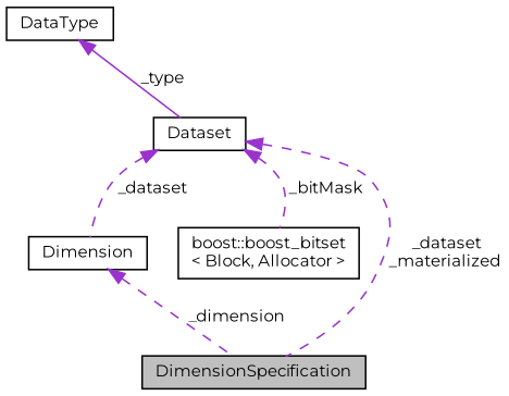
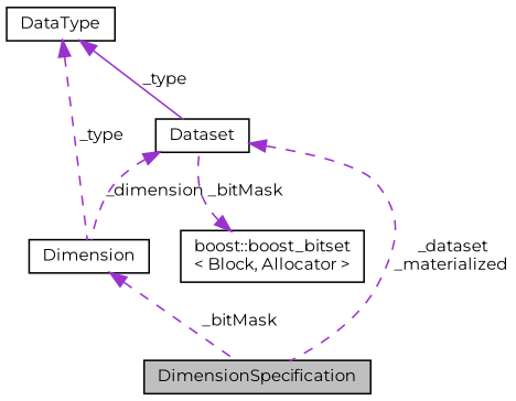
  digraph {
    fontname=Montserrat
    node [color=black fillcolor=white fontname=Montserrat fontsize=10 shape=record style=filled]
    edge [color=darkorchid3 dir=back fontname=Montserrat fontsize=10 labelfontname=Helvetica labelfontsize=10 style=dashed]
    n1 [fillcolor=grey75 fontcolor=black height=0.2 label=DimensionSpecification width=0.4]
    n2 [height=0.2 label=Dataset width=0.4]
    n3 [height=0.2 label=Dimension width=0.4]
    n4 [height=0.2 label=DataType width=0.4]
    n5 [height=0.2 label="boost::boost_bitset\l\< Block, Allocator \>" width=0.4]
    n2 -> n1 [label=" _dataset\n_materialized"]
-   n2 -> n3 [label=" _dataset"]
-   n3 -> n1 [label=" _dimension"]
+   n2 -> n3 [label=" _dimension"]
+   n3 -> n1 [label=" _bitMask"]
    n4 -> n2 [label=" _type" style=solid]
-   n2 -> n5 [label=" _bitMask"]
+   n4 -> n3 [label=" _type"]
+   n5 -> n2 [label=" _bitMask"]
  }
